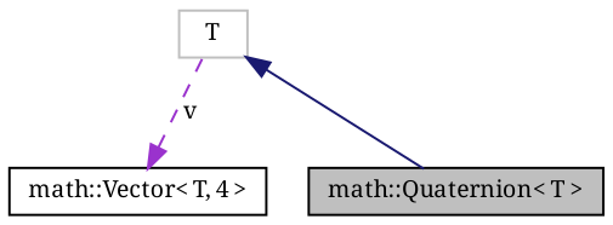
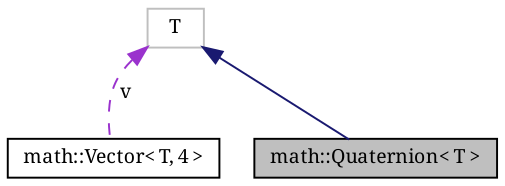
  digraph {
    fontname="Noto Serif"
    node [color=black fillcolor=white fontname="Noto Serif" fontsize=10 shape=record style=filled]
    edge [dir=back fontname="Noto Serif" fontsize=10 labelfontname=FreeSans labelfontsize=10]
    n1 [fillcolor=grey75 fontcolor=black height=0.2 label="math::Quaternion\< T \>" width=0.4]
    n2 [height=0.2 label="math::Vector\< T, 4 \>" width=0.4]
    n3 [color=grey75 height=0.2 label=T width=0.4]
    n3 -> n1 [color=midnightblue style=solid]
-   n2 -> n3 [color=darkorchid3 label=" v" style=dashed]
+   n3 -> n2 [color=darkorchid3 label=" v" style=dashed]
  }
